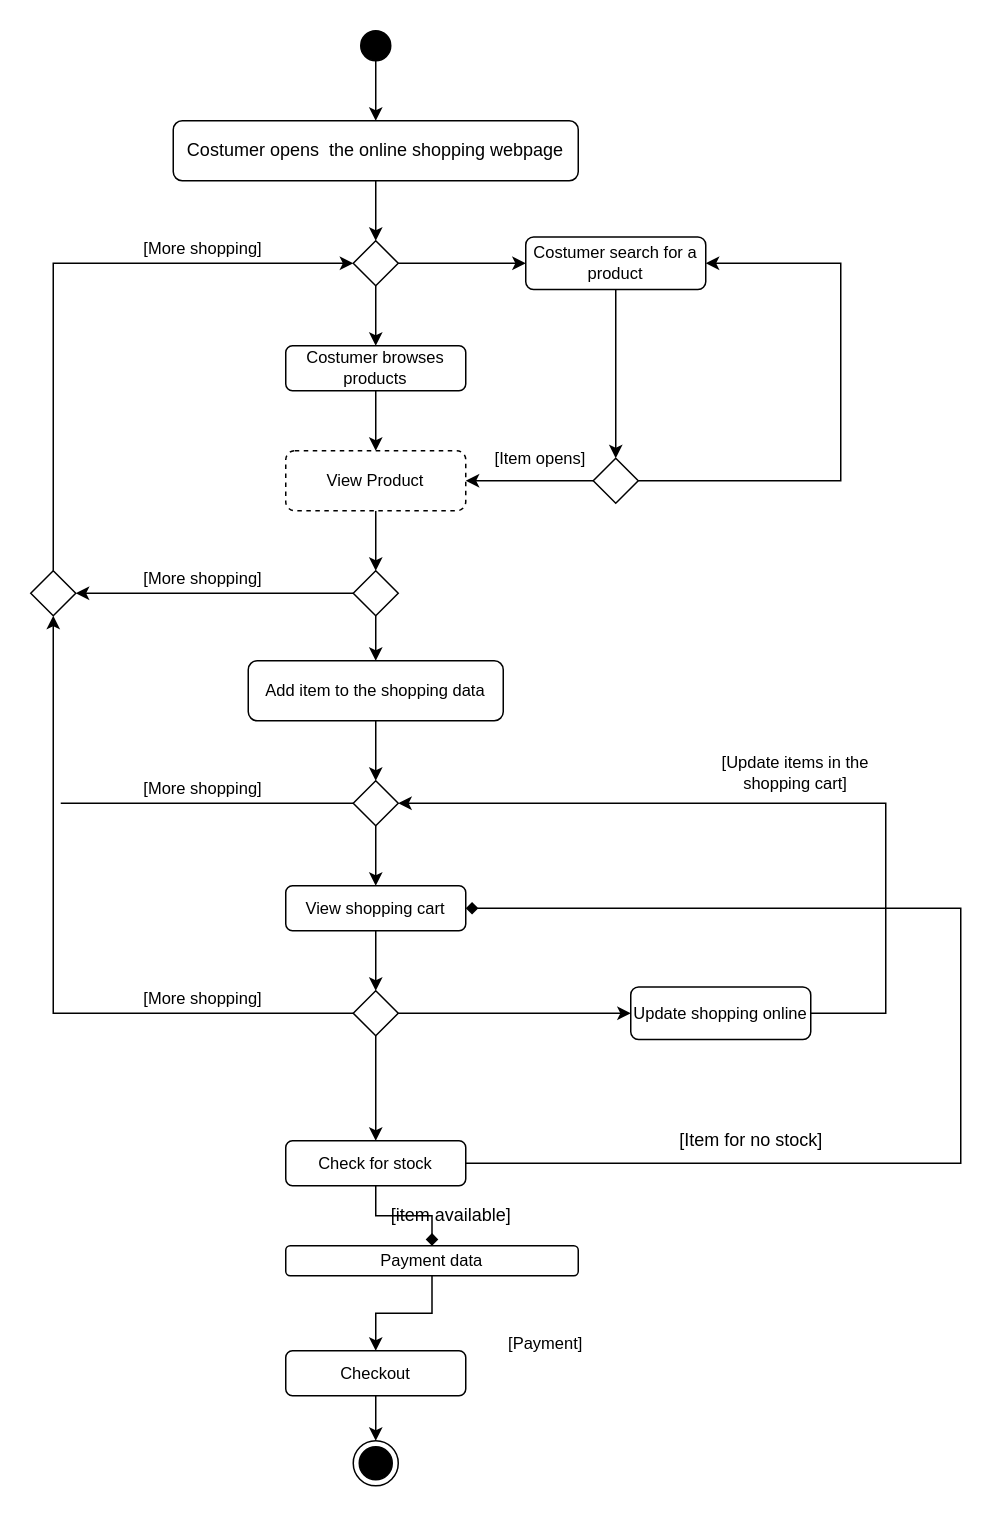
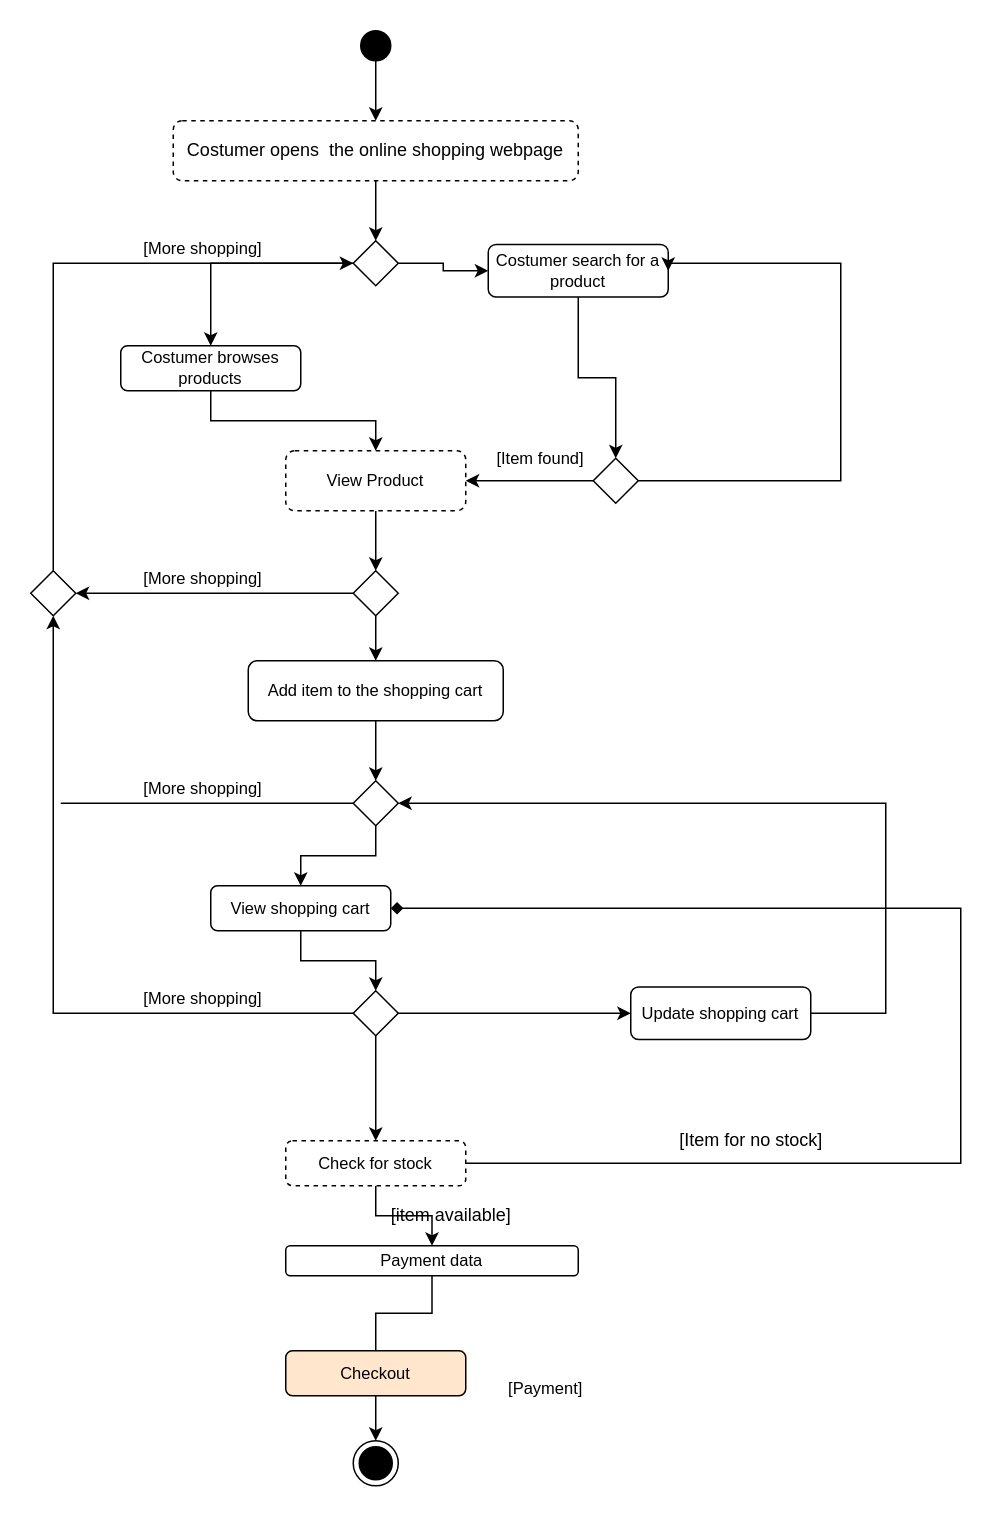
  <mxCell id="0" />
  <mxCell id="1" parent="0" />
  <mxCell id="2" value="" style="edgeStyle=orthogonalEdgeStyle;rounded=0;orthogonalLoop=1;jettySize=auto;html=1;fontSize=11;" parent="1" source="3" edge="1"><mxGeometry relative="1" as="geometry"><mxPoint x="250" y="160" as="targetPoint" /></mxGeometry></mxCell>
- <mxCell id="3" value="Costumer opens&amp;nbsp; the online shopping webpage" style="rounded=1;whiteSpace=wrap;html=1;" parent="1" vertex="1"><mxGeometry x="115" y="80" width="270" height="40" as="geometry" /></mxCell>
+ <mxCell id="3" value="Costumer opens&amp;nbsp; the online shopping webpage" style="rounded=1;whiteSpace=wrap;html=1;dashed=1;" parent="1" vertex="1"><mxGeometry x="115" y="80" width="270" height="40" as="geometry" /></mxCell>
  <mxCell id="4" value="" style="edgeStyle=orthogonalEdgeStyle;rounded=0;orthogonalLoop=1;jettySize=auto;html=1;fontSize=11;" parent="1" source="5" target="3" edge="1"><mxGeometry relative="1" as="geometry" /></mxCell>
  <mxCell id="5" value="" style="ellipse;whiteSpace=wrap;html=1;aspect=fixed;strokeWidth=1;fillColor=#000000;" parent="1" vertex="1"><mxGeometry x="240" y="20" width="20" height="20" as="geometry" /></mxCell>
  <mxCell id="6" value="" style="edgeStyle=orthogonalEdgeStyle;rounded=0;orthogonalLoop=1;jettySize=auto;html=1;fontSize=11;" parent="1" source="8" target="10" edge="1"><mxGeometry relative="1" as="geometry" /></mxCell>
  <mxCell id="7" value="" style="edgeStyle=orthogonalEdgeStyle;rounded=0;orthogonalLoop=1;jettySize=auto;html=1;fontSize=11;" parent="1" source="8" target="12" edge="1"><mxGeometry relative="1" as="geometry" /></mxCell>
  <mxCell id="8" value="" style="rhombus;fontSize=11;strokeWidth=1;fillColor=#FFFFFF;" parent="1" vertex="1"><mxGeometry x="235" y="160" width="30" height="30" as="geometry" /></mxCell>
  <mxCell id="9" value="" style="edgeStyle=orthogonalEdgeStyle;rounded=0;orthogonalLoop=1;jettySize=auto;html=1;fontSize=11;" parent="1" source="10" target="20" edge="1"><mxGeometry relative="1" as="geometry" /></mxCell>
- <mxCell id="10" value="Costumer search for a product" style="rounded=1;whiteSpace=wrap;html=1;fontSize=11;strokeWidth=1;fillColor=#FFFFFF;" parent="1" vertex="1"><mxGeometry x="350" y="157.5" width="120" height="35" as="geometry" /></mxCell>
+ <mxCell id="10" value="Costumer search for a product" style="rounded=1;whiteSpace=wrap;html=1;fontSize=11;strokeWidth=1;fillColor=#FFFFFF;" parent="1" vertex="1"><mxGeometry x="325" y="162.5" width="120" height="35" as="geometry" /></mxCell>
  <mxCell id="11" value="" style="edgeStyle=orthogonalEdgeStyle;rounded=0;orthogonalLoop=1;jettySize=auto;html=1;fontSize=11;" parent="1" source="12" target="14" edge="1"><mxGeometry relative="1" as="geometry" /></mxCell>
- <mxCell id="12" value="Costumer browses products" style="rounded=1;whiteSpace=wrap;html=1;fontSize=11;strokeWidth=1;fillColor=#FFFFFF;" parent="1" vertex="1"><mxGeometry x="190" y="230" width="120" height="30" as="geometry" /></mxCell>
+ <mxCell id="12" value="Costumer browses products" style="rounded=1;whiteSpace=wrap;html=1;fontSize=11;strokeWidth=1;fillColor=#FFFFFF;" parent="1" vertex="1"><mxGeometry x="80" y="230" width="120" height="30" as="geometry" /></mxCell>
  <mxCell id="13" value="" style="edgeStyle=orthogonalEdgeStyle;rounded=0;orthogonalLoop=1;jettySize=auto;html=1;fontSize=11;" parent="1" source="14" target="17" edge="1"><mxGeometry relative="1" as="geometry" /></mxCell>
  <mxCell id="14" value="View Product" style="rounded=1;whiteSpace=wrap;html=1;fontSize=11;strokeWidth=1;fillColor=#FFFFFF;dashed=1;" parent="1" vertex="1"><mxGeometry x="190" y="300" width="120" height="40" as="geometry" /></mxCell>
  <mxCell id="15" style="edgeStyle=orthogonalEdgeStyle;rounded=0;orthogonalLoop=1;jettySize=auto;html=1;entryX=1;entryY=0.5;entryDx=0;entryDy=0;fontSize=11;" parent="1" source="17" target="22" edge="1"><mxGeometry relative="1" as="geometry" /></mxCell>
  <mxCell id="16" value="" style="edgeStyle=orthogonalEdgeStyle;rounded=0;orthogonalLoop=1;jettySize=auto;html=1;fontSize=11;" parent="1" source="17" target="24" edge="1"><mxGeometry relative="1" as="geometry" /></mxCell>
  <mxCell id="17" value="" style="rhombus;fontSize=11;strokeWidth=1;fillColor=#FFFFFF;" parent="1" vertex="1"><mxGeometry x="235" y="380" width="30" height="30" as="geometry" /></mxCell>
  <mxCell id="18" value="" style="edgeStyle=orthogonalEdgeStyle;rounded=0;orthogonalLoop=1;jettySize=auto;html=1;fontSize=11;" parent="1" source="20" target="14" edge="1"><mxGeometry relative="1" as="geometry" /></mxCell>
  <mxCell id="19" style="edgeStyle=orthogonalEdgeStyle;rounded=0;orthogonalLoop=1;jettySize=auto;html=1;entryX=1;entryY=0.5;entryDx=0;entryDy=0;fontSize=11;" parent="1" source="20" target="10" edge="1"><mxGeometry relative="1" as="geometry"><Array as="points"><mxPoint x="560" y="320" /><mxPoint x="560" y="175" /></Array></mxGeometry></mxCell>
  <mxCell id="20" value="" style="rhombus;fontSize=11;strokeWidth=1;fillColor=#FFFFFF;" parent="1" vertex="1"><mxGeometry x="395" y="305" width="30" height="30" as="geometry" /></mxCell>
  <mxCell id="21" style="edgeStyle=orthogonalEdgeStyle;rounded=0;orthogonalLoop=1;jettySize=auto;html=1;entryX=0;entryY=0.5;entryDx=0;entryDy=0;fontSize=11;" parent="1" source="22" target="8" edge="1"><mxGeometry relative="1" as="geometry"><Array as="points"><mxPoint x="35" y="175" /></Array></mxGeometry></mxCell>
  <mxCell id="22" value="" style="rhombus;fontSize=11;strokeWidth=1;fillColor=#FFFFFF;" parent="1" vertex="1"><mxGeometry x="20" y="380" width="30" height="30" as="geometry" /></mxCell>
  <mxCell id="23" value="" style="edgeStyle=orthogonalEdgeStyle;rounded=0;orthogonalLoop=1;jettySize=auto;html=1;fontSize=11;" parent="1" source="24" target="26" edge="1"><mxGeometry relative="1" as="geometry" /></mxCell>
- <mxCell id="24" value="Add item to the shopping data" style="rounded=1;whiteSpace=wrap;html=1;fontSize=11;strokeWidth=1;fillColor=#FFFFFF;" parent="1" vertex="1"><mxGeometry x="165" y="440" width="170" height="40" as="geometry" /></mxCell>
+ <mxCell id="24" value="Add item to the shopping cart" style="rounded=1;whiteSpace=wrap;html=1;fontSize=11;strokeWidth=1;fillColor=#FFFFFF;" parent="1" vertex="1"><mxGeometry x="165" y="440" width="170" height="40" as="geometry" /></mxCell>
  <mxCell id="25" value="" style="edgeStyle=orthogonalEdgeStyle;rounded=0;orthogonalLoop=1;jettySize=auto;html=1;fontSize=11;" parent="1" source="26" target="28" edge="1"><mxGeometry relative="1" as="geometry" /></mxCell>
  <mxCell id="26" value="" style="rhombus;fontSize=11;strokeWidth=1;fillColor=#FFFFFF;" parent="1" vertex="1"><mxGeometry x="235" y="520" width="30" height="30" as="geometry" /></mxCell>
  <mxCell id="27" value="" style="edgeStyle=orthogonalEdgeStyle;rounded=0;orthogonalLoop=1;jettySize=auto;html=1;fontSize=11;" parent="1" source="28" target="32" edge="1"><mxGeometry relative="1" as="geometry" /></mxCell>
- <mxCell id="28" value="View shopping cart" style="rounded=1;whiteSpace=wrap;html=1;fontSize=11;strokeWidth=1;fillColor=#FFFFFF;" parent="1" vertex="1"><mxGeometry x="190" y="590" width="120" height="30" as="geometry" /></mxCell>
+ <mxCell id="28" value="View shopping cart" style="rounded=1;whiteSpace=wrap;html=1;fontSize=11;strokeWidth=1;fillColor=#FFFFFF;" parent="1" vertex="1"><mxGeometry x="140" y="590" width="120" height="30" as="geometry" /></mxCell>
  <mxCell id="29" style="edgeStyle=orthogonalEdgeStyle;rounded=0;orthogonalLoop=1;jettySize=auto;html=1;entryX=0;entryY=0.5;entryDx=0;entryDy=0;fontSize=11;" parent="1" source="32" target="34" edge="1"><mxGeometry relative="1" as="geometry" /></mxCell>
  <mxCell id="30" style="edgeStyle=orthogonalEdgeStyle;rounded=0;orthogonalLoop=1;jettySize=auto;html=1;entryX=0.5;entryY=1;entryDx=0;entryDy=0;fontSize=11;" parent="1" source="32" target="22" edge="1"><mxGeometry relative="1" as="geometry" /></mxCell>
  <mxCell id="31" value="" style="edgeStyle=orthogonalEdgeStyle;rounded=0;orthogonalLoop=1;jettySize=auto;html=1;" parent="1" source="32" target="47" edge="1"><mxGeometry relative="1" as="geometry" /></mxCell>
  <mxCell id="32" value="" style="rhombus;fontSize=11;strokeWidth=1;fillColor=#FFFFFF;" parent="1" vertex="1"><mxGeometry x="235" y="660" width="30" height="30" as="geometry" /></mxCell>
  <mxCell id="33" style="edgeStyle=orthogonalEdgeStyle;rounded=0;orthogonalLoop=1;jettySize=auto;html=1;entryX=1;entryY=0.5;entryDx=0;entryDy=0;fontSize=11;exitX=1;exitY=0.5;exitDx=0;exitDy=0;" parent="1" source="34" target="26" edge="1"><mxGeometry relative="1" as="geometry"><Array as="points"><mxPoint x="590" y="675" /><mxPoint x="590" y="535" /></Array></mxGeometry></mxCell>
- <mxCell id="34" value="Update shopping online" style="rounded=1;whiteSpace=wrap;html=1;fontSize=11;strokeWidth=1;fillColor=#FFFFFF;" parent="1" vertex="1"><mxGeometry x="420" y="657.5" width="120" height="35" as="geometry" /></mxCell>
+ <mxCell id="34" value="Update shopping cart" style="rounded=1;whiteSpace=wrap;html=1;fontSize=11;strokeWidth=1;fillColor=#FFFFFF;" parent="1" vertex="1"><mxGeometry x="420" y="657.5" width="120" height="35" as="geometry" /></mxCell>
  <mxCell id="35" value="" style="endArrow=none;html=1;rounded=0;fontSize=11;exitX=0;exitY=0.5;exitDx=0;exitDy=0;" parent="1" source="26" edge="1"><mxGeometry width="50" height="50" relative="1" as="geometry"><mxPoint x="230" y="535" as="sourcePoint" /><mxPoint x="40" y="535" as="targetPoint" /></mxGeometry></mxCell>
  <mxCell id="36" value="" style="ellipse;html=1;shape=endState;fillColor=#000000;strokeColor=#000000;fontSize=11;" parent="1" vertex="1"><mxGeometry x="235" y="960" width="30" height="30" as="geometry" /></mxCell>
  <mxCell id="37" value="[More shopping]" style="text;html=1;strokeColor=none;fillColor=none;align=center;verticalAlign=middle;whiteSpace=wrap;rounded=0;fontSize=11;" parent="1" vertex="1"><mxGeometry x="90" y="150" width="90" height="30" as="geometry" /></mxCell>
  <mxCell id="38" value="[More shopping]" style="text;html=1;strokeColor=none;fillColor=none;align=center;verticalAlign=middle;whiteSpace=wrap;rounded=0;fontSize=11;" parent="1" vertex="1"><mxGeometry x="85" y="370" width="100" height="30" as="geometry" /></mxCell>
  <mxCell id="39" value="[More shopping]" style="text;html=1;strokeColor=none;fillColor=none;align=center;verticalAlign=middle;whiteSpace=wrap;rounded=0;fontSize=11;" parent="1" vertex="1"><mxGeometry x="85" y="510" width="100" height="30" as="geometry" /></mxCell>
  <mxCell id="40" value="[More shopping]" style="text;html=1;strokeColor=none;fillColor=none;align=center;verticalAlign=middle;whiteSpace=wrap;rounded=0;fontSize=11;" parent="1" vertex="1"><mxGeometry x="85" y="650" width="100" height="30" as="geometry" /></mxCell>
- <mxCell id="41" value="[Update items in the shopping cart]" style="text;html=1;strokeColor=none;fillColor=none;align=center;verticalAlign=middle;whiteSpace=wrap;rounded=0;fontSize=11;" parent="1" vertex="1"><mxGeometry x="480" y="500" width="100" height="30" as="geometry" /></mxCell>
- <mxCell id="42" value="[Item opens]" style="text;html=1;strokeColor=none;fillColor=none;align=center;verticalAlign=middle;whiteSpace=wrap;rounded=0;fontSize=11;" parent="1" vertex="1"><mxGeometry x="310" y="290" width="100" height="30" as="geometry" /></mxCell>
- <mxCell id="43" value="[Payment]&amp;nbsp;" style="text;html=1;strokeColor=none;fillColor=none;align=center;verticalAlign=middle;whiteSpace=wrap;rounded=0;fontSize=11;" parent="1" vertex="1"><mxGeometry x="320" y="880" width="90" height="30" as="geometry" /></mxCell>
- <mxCell id="44" value="" style="edgeStyle=orthogonalEdgeStyle;rounded=0;orthogonalLoop=1;jettySize=auto;html=1;" parent="1" source="45" target="49" edge="1"><mxGeometry relative="1" as="geometry" /></mxCell>
+ <mxCell id="42" value="[Item found]" style="text;html=1;strokeColor=none;fillColor=none;align=center;verticalAlign=middle;whiteSpace=wrap;rounded=0;fontSize=11;" parent="1" vertex="1"><mxGeometry x="310" y="290" width="100" height="30" as="geometry" /></mxCell>
+ <mxCell id="43" value="[Payment]&amp;nbsp;" style="text;html=1;strokeColor=none;fillColor=none;align=center;verticalAlign=middle;whiteSpace=wrap;rounded=0;fontSize=11;" parent="1" vertex="1"><mxGeometry x="320" y="910" width="90" height="30" as="geometry" /></mxCell>
+ <mxCell id="44" value="" style="edgeStyle=orthogonalEdgeStyle;rounded=0;orthogonalLoop=1;jettySize=auto;html=1;endArrow=none;" parent="1" source="45" target="49" edge="1"><mxGeometry relative="1" as="geometry" /></mxCell>
  <mxCell id="45" value="Payment data" style="rounded=1;whiteSpace=wrap;html=1;fontSize=11;strokeWidth=1;fillColor=#FFFFFF;" parent="1" vertex="1"><mxGeometry x="190" y="830" width="195" height="20" as="geometry" /></mxCell>
- <mxCell id="46" value="" style="edgeStyle=orthogonalEdgeStyle;rounded=0;orthogonalLoop=1;jettySize=auto;html=1;endArrow=diamond;" parent="1" source="47" target="45" edge="1"><mxGeometry relative="1" as="geometry" /></mxCell>
- <mxCell id="47" value="Check for stock" style="rounded=1;whiteSpace=wrap;html=1;fontSize=11;strokeWidth=1;fillColor=#FFFFFF;" parent="1" vertex="1"><mxGeometry x="190" y="760" width="120" height="30" as="geometry" /></mxCell>
+ <mxCell id="46" value="" style="edgeStyle=orthogonalEdgeStyle;rounded=0;orthogonalLoop=1;jettySize=auto;html=1;" parent="1" source="47" target="45" edge="1"><mxGeometry relative="1" as="geometry" /></mxCell>
+ <mxCell id="47" value="Check for stock" style="rounded=1;whiteSpace=wrap;html=1;fontSize=11;strokeWidth=1;fillColor=#FFFFFF;dashed=1;" parent="1" vertex="1"><mxGeometry x="190" y="760" width="120" height="30" as="geometry" /></mxCell>
  <mxCell id="48" value="" style="edgeStyle=orthogonalEdgeStyle;rounded=0;orthogonalLoop=1;jettySize=auto;html=1;" parent="1" source="49" target="36" edge="1"><mxGeometry relative="1" as="geometry" /></mxCell>
- <mxCell id="49" value="Checkout" style="rounded=1;whiteSpace=wrap;html=1;fontSize=11;strokeWidth=1;fillColor=#FFFFFF;" parent="1" vertex="1"><mxGeometry x="190" y="900" width="120" height="30" as="geometry" /></mxCell>
+ <mxCell id="49" value="Checkout" style="rounded=1;whiteSpace=wrap;html=1;fontSize=11;strokeWidth=1;fillColor=#ffe6cc;" parent="1" vertex="1"><mxGeometry x="190" y="900" width="120" height="30" as="geometry" /></mxCell>
  <mxCell id="50" value="[item available]" style="text;html=1;align=center;verticalAlign=middle;resizable=0;points=[];autosize=1;strokeColor=none;fillColor=none;" parent="1" vertex="1"><mxGeometry x="250" y="800" width="100" height="20" as="geometry" /></mxCell>
  <mxCell id="51" value="" style="endArrow=diamond;html=1;rounded=0;entryX=1;entryY=0.5;entryDx=0;entryDy=0;exitX=1;exitY=0.5;exitDx=0;exitDy=0;" edge="1" parent="1" source="47" target="28"><mxGeometry width="50" height="50" relative="1" as="geometry"><mxPoint x="230" y="630" as="sourcePoint" /><mxPoint x="280" y="580" as="targetPoint" /><Array as="points"><mxPoint x="640" y="775" /><mxPoint x="640" y="770" /><mxPoint x="640" y="690" /><mxPoint x="640" y="605" /></Array></mxGeometry></mxCell>
  <mxCell id="52" value="[Item for no stock]" style="text;html=1;align=center;verticalAlign=middle;resizable=0;points=[];autosize=1;strokeColor=none;fillColor=none;" vertex="1" parent="1"><mxGeometry x="440" y="750" width="120" height="20" as="geometry" /></mxCell>
